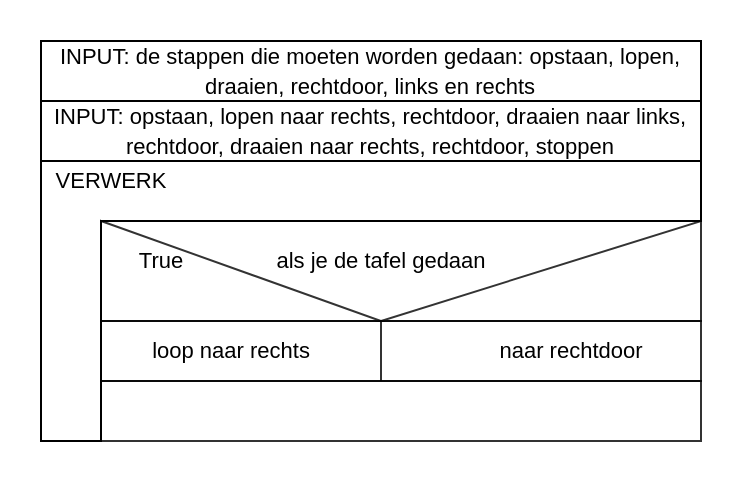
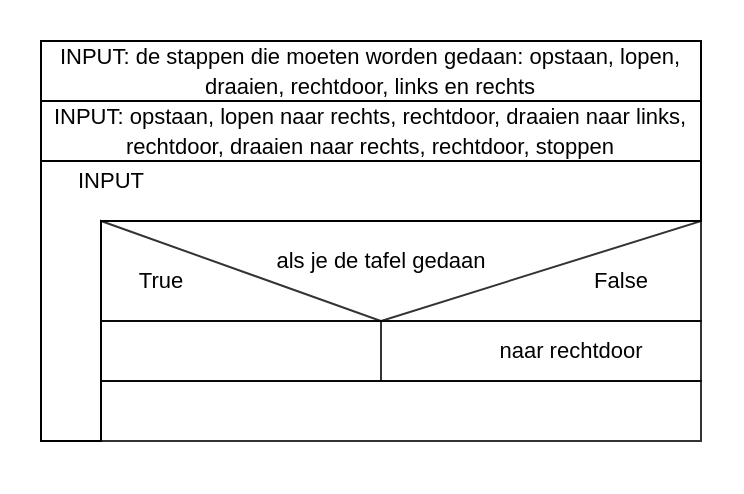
  <mxCell id="0" />
  <mxCell id="1" parent="0" />
  <mxCell id="2" value="" style="group;verticalAlign=middle;" vertex="1" connectable="0" parent="1"><mxGeometry x="20" y="20" width="330" height="205" as="geometry" /></mxCell>
  <mxCell id="3" value="&lt;font style=&quot;font-size: 11px&quot;&gt;INPUT: de stappen die moeten worden gedaan: opstaan, lopen, draaien, rechtdoor, links en rechts&lt;/font&gt;" style="rounded=0;whiteSpace=wrap;html=1;" vertex="1" parent="2"><mxGeometry width="330" height="30" as="geometry" /></mxCell>
  <mxCell id="4" value="" style="group;fontSize=11;" vertex="1" connectable="0" parent="2"><mxGeometry y="30" width="330" height="175" as="geometry" /></mxCell>
  <mxCell id="5" value="" style="shape=corner;whiteSpace=wrap;html=1;dx=30;dy=30;" vertex="1" parent="4"><mxGeometry y="30" width="330" height="140" as="geometry" /></mxCell>
  <mxCell id="6" value="&lt;font style=&quot;font-size: 11px&quot;&gt;INPUT: opstaan, lopen naar rechts, rechtdoor, draaien naar links, rechtdoor, draaien naar rechts, rechtdoor, stoppen&lt;/font&gt;" style="rounded=0;whiteSpace=wrap;html=1;" vertex="1" parent="4"><mxGeometry width="330" height="30" as="geometry" /></mxCell>
  <mxCell id="7" value="" style="verticalLabelPosition=bottom;verticalAlign=top;html=1;shape=mxgraph.basic.orthogonal_triangle;strokeColor=#000000;strokeWidth=1;fillColor=none;opacity=80;direction=north;" vertex="1" parent="4"><mxGeometry x="170" y="60" width="160" height="50" as="geometry" /></mxCell>
  <mxCell id="8" value="" style="verticalLabelPosition=bottom;verticalAlign=top;html=1;shape=mxgraph.basic.orthogonal_triangle;strokeColor=#000000;strokeWidth=1;fillColor=none;opacity=80;" vertex="1" parent="4"><mxGeometry x="30" y="60" width="140" height="50" as="geometry" /></mxCell>
  <mxCell id="9" value="" style="verticalLabelPosition=bottom;verticalAlign=top;html=1;shape=mxgraph.basic.rect;fillColor2=none;strokeWidth=1;size=20;indent=5;fillColor=none;opacity=80;" vertex="1" parent="4"><mxGeometry x="30" y="110" width="300" height="30" as="geometry" /></mxCell>
  <mxCell id="10" value="" style="line;strokeWidth=1;direction=south;html=1;fillColor=none;opacity=80;" vertex="1" parent="4"><mxGeometry x="165" y="110" width="10" height="30" as="geometry" /></mxCell>
  <mxCell id="11" value="" style="verticalLabelPosition=bottom;verticalAlign=top;html=1;shape=mxgraph.basic.rect;fillColor2=none;strokeWidth=1;size=20;indent=5;fillColor=none;opacity=80;" vertex="1" parent="4"><mxGeometry x="30" y="140" width="300" height="30" as="geometry" /></mxCell>
- <mxCell id="12" value="VERWERK" style="text;html=1;resizable=0;autosize=1;align=center;verticalAlign=middle;points=[];fillColor=none;strokeColor=none;rounded=0;fontSize=11;opacity=80;" vertex="1" parent="4"><mxGeometry y="30" width="70" height="20" as="geometry" /></mxCell>
+ <mxCell id="12" value="INPUT" style="text;html=1;resizable=0;autosize=1;align=center;verticalAlign=middle;points=[];fillColor=none;strokeColor=none;rounded=0;fontSize=11;opacity=80;" vertex="1" parent="4"><mxGeometry y="30" width="70" height="20" as="geometry" /></mxCell>
  <mxCell id="13" value="als je de tafel gedaan" style="text;html=1;resizable=0;autosize=1;align=center;verticalAlign=middle;points=[];fillColor=none;strokeColor=none;rounded=0;fontSize=11;opacity=80;" vertex="1" parent="4"><mxGeometry x="105" y="70" width="130" height="20" as="geometry" /></mxCell>
- <mxCell id="14" value="True" style="text;html=1;resizable=0;autosize=1;align=center;verticalAlign=middle;points=[];fillColor=none;strokeColor=none;rounded=0;fontSize=11;opacity=80;" vertex="1" parent="4"><mxGeometry x="40" y="70" width="40" height="20" as="geometry" /></mxCell>
- <mxCell id="16" value="loop naar rechts" style="text;html=1;resizable=0;autosize=1;align=center;verticalAlign=middle;points=[];fillColor=none;strokeColor=none;rounded=0;fontSize=11;opacity=80;" vertex="1" parent="4"><mxGeometry x="50" y="115" width="90" height="20" as="geometry" /></mxCell>
+ <mxCell id="14" value="True" style="text;html=1;resizable=0;autosize=1;align=center;verticalAlign=middle;points=[];fillColor=none;strokeColor=none;rounded=0;fontSize=11;opacity=80;" vertex="1" parent="4"><mxGeometry x="40" y="80" width="40" height="20" as="geometry" /></mxCell>
+ <mxCell id="15" value="False" style="text;html=1;resizable=0;autosize=1;align=center;verticalAlign=middle;points=[];fillColor=none;strokeColor=none;rounded=0;fontSize=11;opacity=80;" vertex="1" parent="4"><mxGeometry x="270" y="80" width="40" height="20" as="geometry" /></mxCell>
  <mxCell id="17" value="naar rechtdoor" style="text;html=1;resizable=0;autosize=1;align=center;verticalAlign=middle;points=[];fillColor=none;strokeColor=none;rounded=0;fontSize=11;opacity=80;" vertex="1" parent="4"><mxGeometry x="220" y="115" width="90" height="20" as="geometry" /></mxCell>
